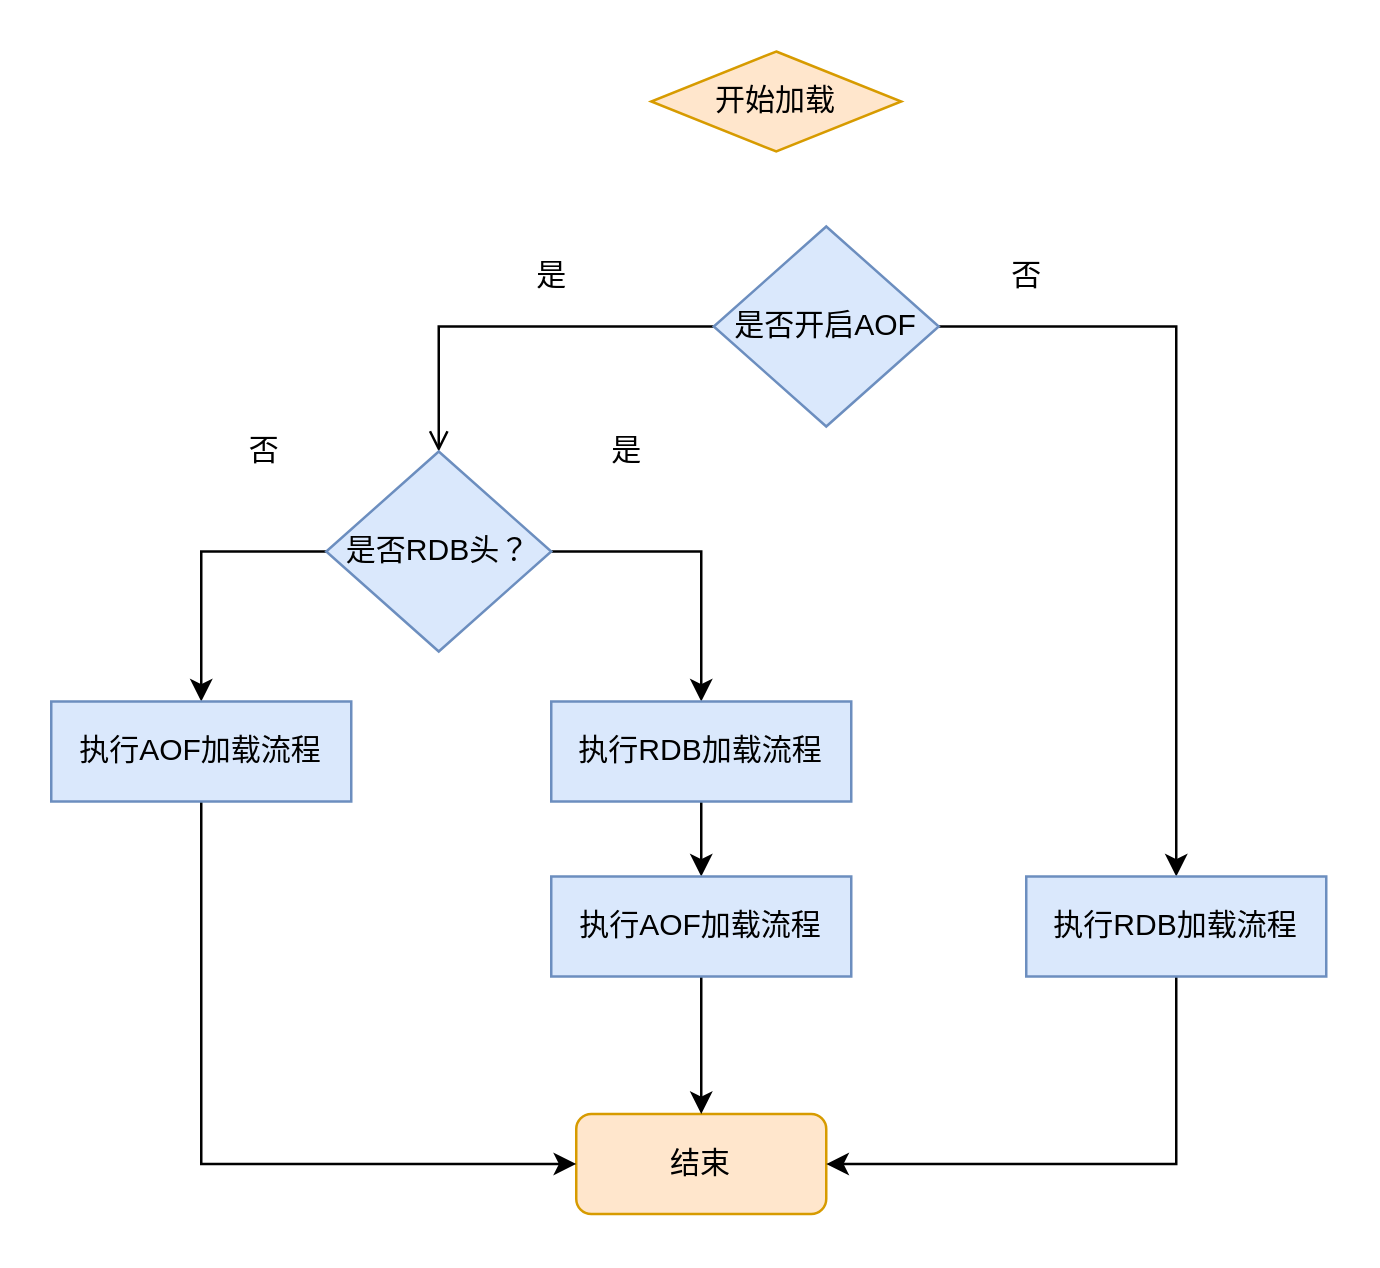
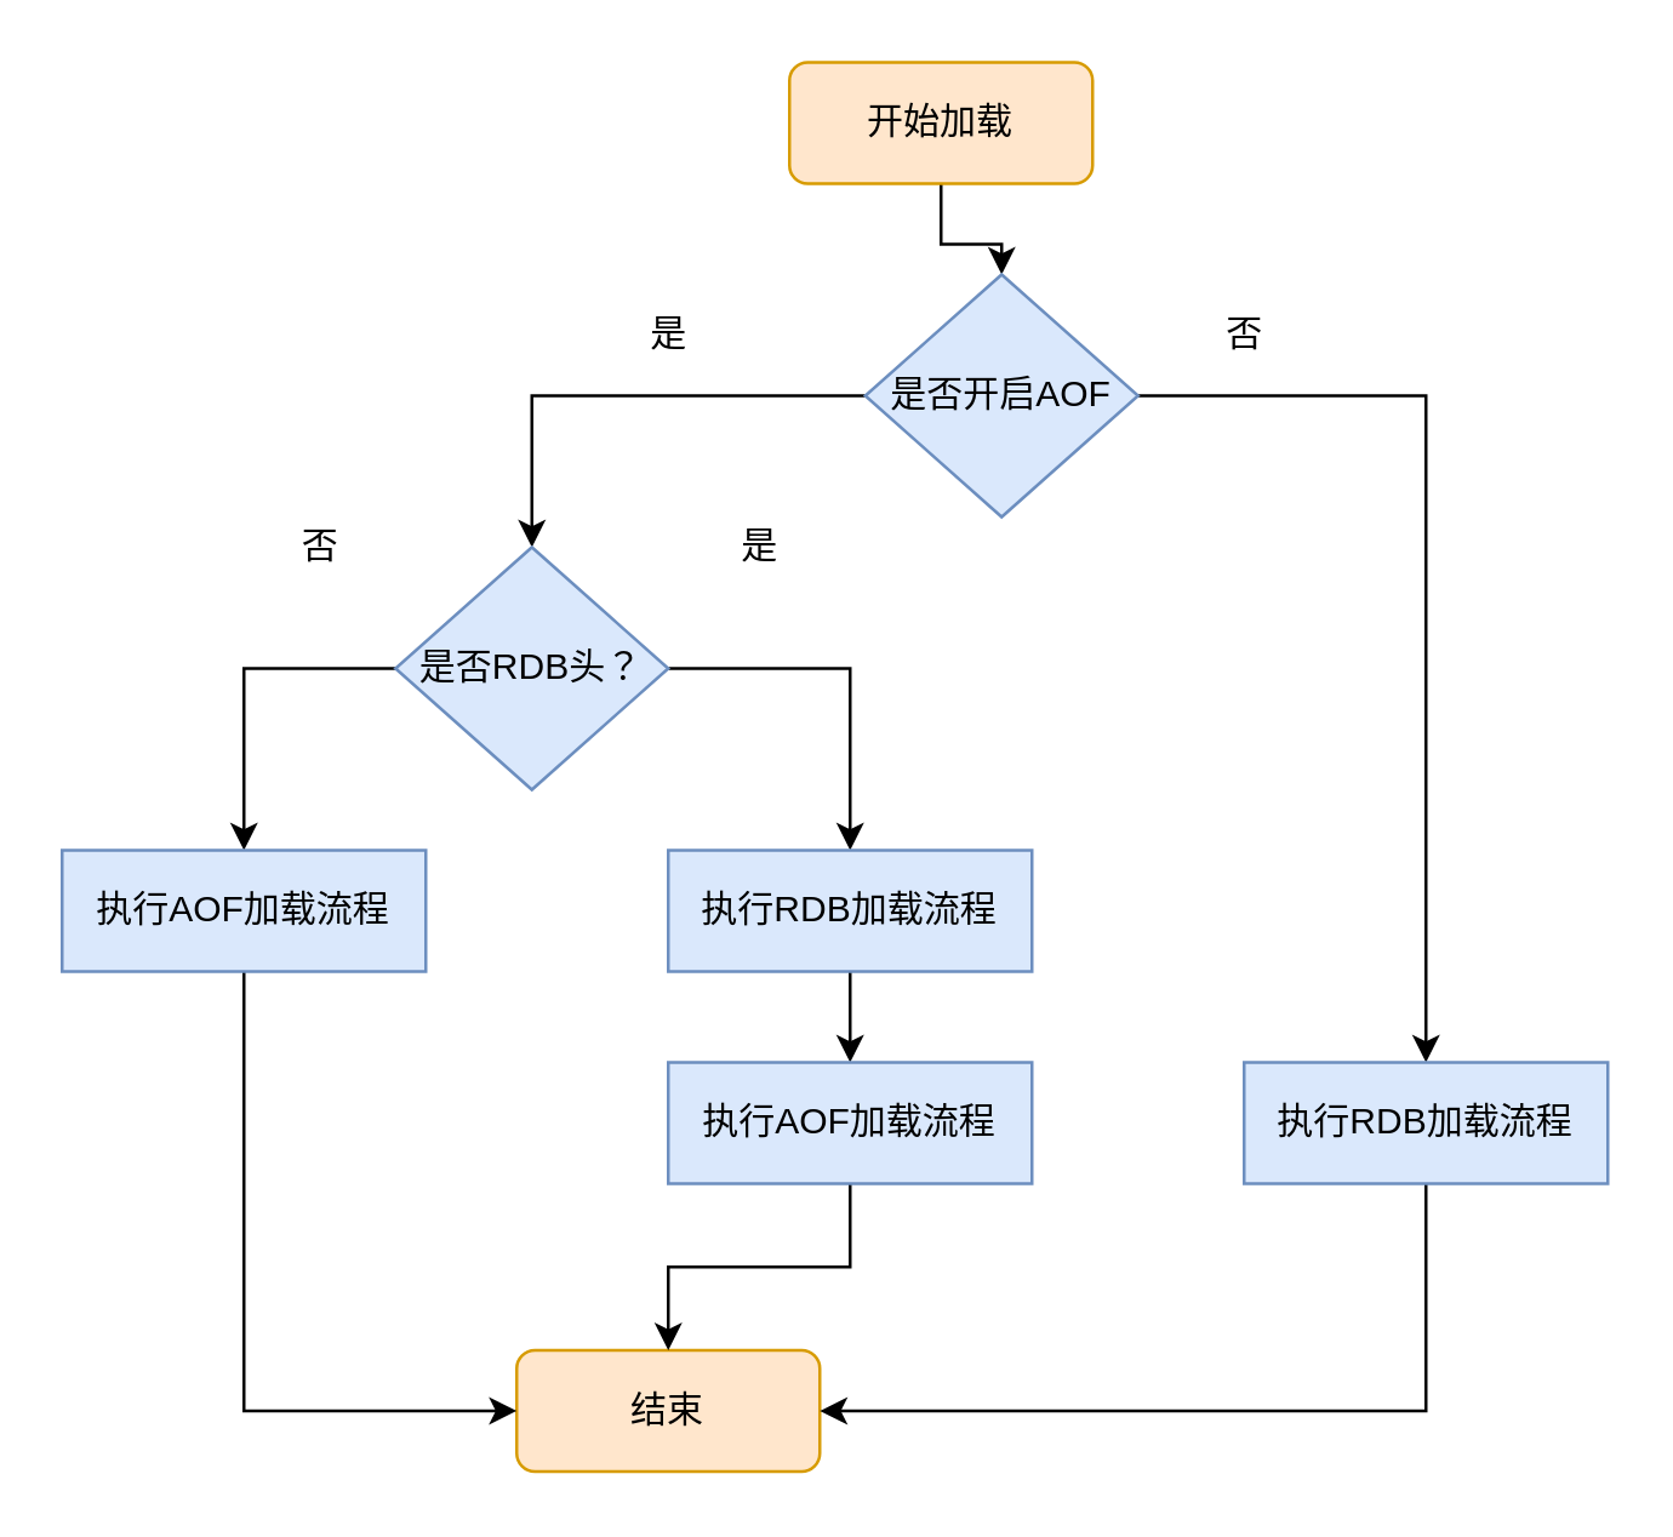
  <mxCell id="0" />
  <mxCell id="1" parent="0" />
- <mxCell id="3" value="开始加载" style="rhombus;whiteSpace=wrap;html=1;fillColor=#ffe6cc;strokeColor=#d79b00;" vertex="1" parent="1"><mxGeometry x="260" y="20" width="100" height="40" as="geometry" /></mxCell>
- <mxCell id="4" style="edgeStyle=orthogonalEdgeStyle;rounded=0;orthogonalLoop=1;jettySize=auto;html=1;exitX=0;exitY=0.5;exitDx=0;exitDy=0;entryX=0.5;entryY=0;entryDx=0;entryDy=0;endArrow=open;" edge="1" parent="1" source="6" target="12"><mxGeometry relative="1" as="geometry" /></mxCell>
+ <mxCell id="2" value="" style="edgeStyle=orthogonalEdgeStyle;rounded=0;orthogonalLoop=1;jettySize=auto;html=1;" edge="1" parent="1" source="3" target="6"><mxGeometry relative="1" as="geometry" /></mxCell>
+ <mxCell id="3" value="开始加载" style="rounded=1;whiteSpace=wrap;html=1;fillColor=#ffe6cc;strokeColor=#d79b00;" vertex="1" parent="1"><mxGeometry x="260" y="20" width="100" height="40" as="geometry" /></mxCell>
+ <mxCell id="4" style="edgeStyle=orthogonalEdgeStyle;rounded=0;orthogonalLoop=1;jettySize=auto;html=1;exitX=0;exitY=0.5;exitDx=0;exitDy=0;entryX=0.5;entryY=0;entryDx=0;entryDy=0;" edge="1" parent="1" source="6" target="12"><mxGeometry relative="1" as="geometry" /></mxCell>
  <mxCell id="5" style="edgeStyle=orthogonalEdgeStyle;rounded=0;orthogonalLoop=1;jettySize=auto;html=1;exitX=1;exitY=0.5;exitDx=0;exitDy=0;" edge="1" parent="1" source="6" target="9"><mxGeometry relative="1" as="geometry" /></mxCell>
  <mxCell id="6" value="是否开启AOF" style="rhombus;whiteSpace=wrap;html=1;fillColor=#dae8fc;strokeColor=#6c8ebf;" vertex="1" parent="1"><mxGeometry x="285" y="90" width="90" height="80" as="geometry" /></mxCell>
- <mxCell id="7" value="结束" style="rounded=1;whiteSpace=wrap;html=1;fillColor=#ffe6cc;strokeColor=#d79b00;" vertex="1" parent="1"><mxGeometry x="230" y="445" width="100" height="40" as="geometry" /></mxCell>
+ <mxCell id="7" value="结束" style="rounded=1;whiteSpace=wrap;html=1;fillColor=#ffe6cc;strokeColor=#d79b00;" vertex="1" parent="1"><mxGeometry x="170" y="445" width="100" height="40" as="geometry" /></mxCell>
  <mxCell id="8" style="edgeStyle=orthogonalEdgeStyle;rounded=0;orthogonalLoop=1;jettySize=auto;html=1;exitX=0.5;exitY=1;exitDx=0;exitDy=0;entryX=1;entryY=0.5;entryDx=0;entryDy=0;" edge="1" parent="1" source="9" target="7"><mxGeometry relative="1" as="geometry" /></mxCell>
  <mxCell id="9" value="执行RDB加载流程" style="rounded=0;whiteSpace=wrap;html=1;fillColor=#dae8fc;strokeColor=#6c8ebf;" vertex="1" parent="1"><mxGeometry x="410" y="350" width="120" height="40" as="geometry" /></mxCell>
  <mxCell id="10" style="edgeStyle=orthogonalEdgeStyle;rounded=0;orthogonalLoop=1;jettySize=auto;html=1;exitX=0;exitY=0.5;exitDx=0;exitDy=0;" edge="1" parent="1" source="12" target="18"><mxGeometry relative="1" as="geometry" /></mxCell>
  <mxCell id="11" style="edgeStyle=orthogonalEdgeStyle;rounded=0;orthogonalLoop=1;jettySize=auto;html=1;exitX=1;exitY=0.5;exitDx=0;exitDy=0;entryX=0.5;entryY=0;entryDx=0;entryDy=0;" edge="1" parent="1" source="12" target="14"><mxGeometry relative="1" as="geometry" /></mxCell>
  <mxCell id="12" value="是否RDB头？" style="rhombus;whiteSpace=wrap;html=1;fillColor=#dae8fc;strokeColor=#6c8ebf;" vertex="1" parent="1"><mxGeometry x="130" y="180" width="90" height="80" as="geometry" /></mxCell>
  <mxCell id="13" style="edgeStyle=orthogonalEdgeStyle;rounded=0;orthogonalLoop=1;jettySize=auto;html=1;exitX=0.5;exitY=1;exitDx=0;exitDy=0;entryX=0.5;entryY=0;entryDx=0;entryDy=0;" edge="1" parent="1" source="14" target="16"><mxGeometry relative="1" as="geometry" /></mxCell>
  <mxCell id="14" value="执行RDB加载流程" style="rounded=0;whiteSpace=wrap;html=1;fillColor=#dae8fc;strokeColor=#6c8ebf;" vertex="1" parent="1"><mxGeometry x="220" y="280" width="120" height="40" as="geometry" /></mxCell>
  <mxCell id="15" style="edgeStyle=orthogonalEdgeStyle;rounded=0;orthogonalLoop=1;jettySize=auto;html=1;exitX=0.5;exitY=1;exitDx=0;exitDy=0;entryX=0.5;entryY=0;entryDx=0;entryDy=0;" edge="1" parent="1" source="16" target="7"><mxGeometry relative="1" as="geometry" /></mxCell>
  <mxCell id="16" value="执行AOF加载流程" style="rounded=0;whiteSpace=wrap;html=1;fillColor=#dae8fc;strokeColor=#6c8ebf;" vertex="1" parent="1"><mxGeometry x="220" y="350" width="120" height="40" as="geometry" /></mxCell>
  <mxCell id="17" style="edgeStyle=orthogonalEdgeStyle;rounded=0;orthogonalLoop=1;jettySize=auto;html=1;exitX=0.5;exitY=1;exitDx=0;exitDy=0;entryX=0;entryY=0.5;entryDx=0;entryDy=0;" edge="1" parent="1" source="18" target="7"><mxGeometry relative="1" as="geometry" /></mxCell>
  <mxCell id="18" value="执行AOF加载流程" style="rounded=0;whiteSpace=wrap;html=1;fillColor=#dae8fc;strokeColor=#6c8ebf;" vertex="1" parent="1"><mxGeometry x="20" y="280" width="120" height="40" as="geometry" /></mxCell>
  <mxCell id="19" value="否" style="text;html=1;align=center;verticalAlign=middle;resizable=0;points=[];autosize=1;strokeColor=none;fillColor=none;" vertex="1" parent="1"><mxGeometry x="395" y="100" width="30" height="20" as="geometry" /></mxCell>
  <mxCell id="20" value="是" style="text;html=1;align=center;verticalAlign=middle;resizable=0;points=[];autosize=1;strokeColor=none;fillColor=none;" vertex="1" parent="1"><mxGeometry x="205" y="100" width="30" height="20" as="geometry" /></mxCell>
  <mxCell id="21" value="是" style="text;html=1;align=center;verticalAlign=middle;resizable=0;points=[];autosize=1;strokeColor=none;fillColor=none;" vertex="1" parent="1"><mxGeometry x="235" y="170" width="30" height="20" as="geometry" /></mxCell>
  <mxCell id="22" value="否" style="text;html=1;align=center;verticalAlign=middle;resizable=0;points=[];autosize=1;strokeColor=none;fillColor=none;" vertex="1" parent="1"><mxGeometry x="90" y="170" width="30" height="20" as="geometry" /></mxCell>
